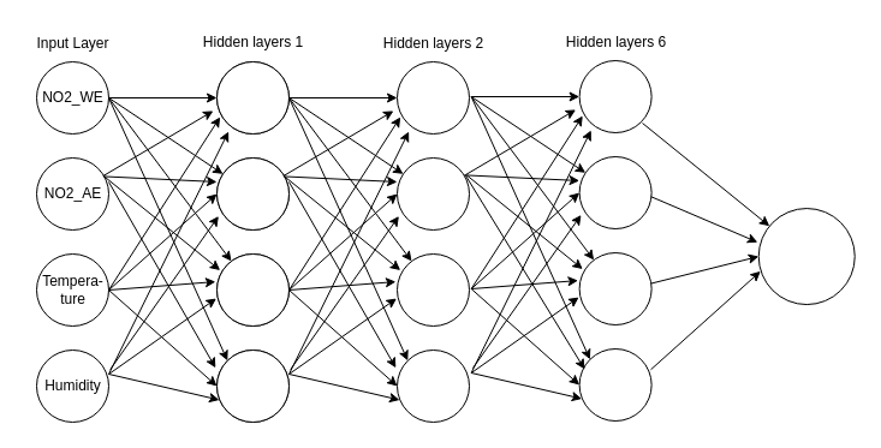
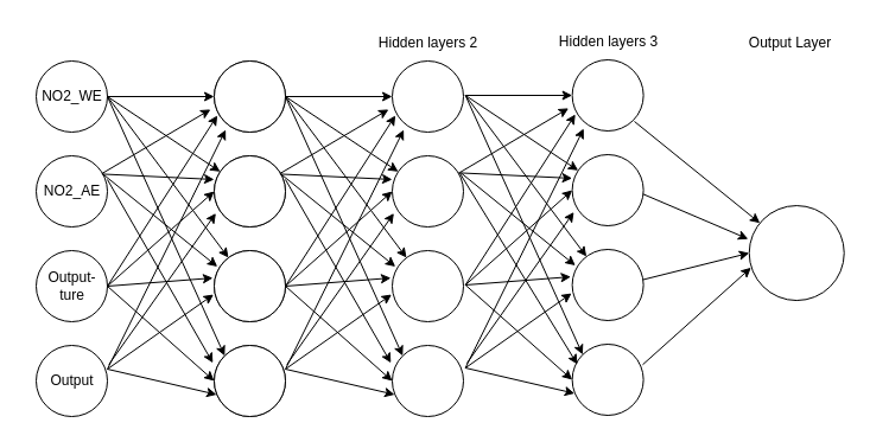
  <mxCell id="0" />
  <mxCell id="1" parent="0" />
  <mxCell id="2" value="" style="ellipse;whiteSpace=wrap;html=1;aspect=fixed;" vertex="1" parent="1"><mxGeometry x="180" y="51" width="60" height="60" as="geometry" /></mxCell>
  <mxCell id="3" value="" style="ellipse;whiteSpace=wrap;html=1;aspect=fixed;" vertex="1" parent="1"><mxGeometry x="180" y="291" width="60" height="60" as="geometry" /></mxCell>
  <mxCell id="4" value="" style="ellipse;whiteSpace=wrap;html=1;aspect=fixed;" vertex="1" parent="1"><mxGeometry x="180" y="211" width="60" height="60" as="geometry" /></mxCell>
  <mxCell id="5" value="" style="ellipse;whiteSpace=wrap;html=1;aspect=fixed;" vertex="1" parent="1"><mxGeometry x="180" y="131" width="60" height="60" as="geometry" /></mxCell>
  <mxCell id="6" value="" style="ellipse;whiteSpace=wrap;html=1;aspect=fixed;" vertex="1" parent="1"><mxGeometry x="630.74" y="173.05" width="80" height="80" as="geometry" /></mxCell>
  <mxCell id="7" value="" style="group" vertex="1" connectable="0" parent="1"><mxGeometry x="25" y="51" width="70" height="60" as="geometry" /></mxCell>
  <mxCell id="8" value="" style="ellipse;whiteSpace=wrap;html=1;aspect=fixed;" vertex="1" parent="7"><mxGeometry x="5" width="60" height="60" as="geometry" /></mxCell>
  <mxCell id="9" value="NO2_WE" style="text;html=1;align=center;verticalAlign=middle;resizable=0;points=[];autosize=1;strokeColor=none;fillColor=none;" vertex="1" parent="7"><mxGeometry y="15" width="70" height="30" as="geometry" /></mxCell>
  <mxCell id="10" value="" style="group" vertex="1" connectable="0" parent="1"><mxGeometry x="25" y="131" width="70" height="60" as="geometry" /></mxCell>
  <mxCell id="11" value="" style="ellipse;whiteSpace=wrap;html=1;aspect=fixed;" vertex="1" parent="10"><mxGeometry x="5" width="60" height="60" as="geometry" /></mxCell>
  <mxCell id="12" value="NO2_AE" style="text;html=1;align=center;verticalAlign=middle;resizable=0;points=[];autosize=1;strokeColor=none;fillColor=none;" vertex="1" parent="10"><mxGeometry y="15" width="70" height="30" as="geometry" /></mxCell>
  <mxCell id="13" value="" style="group" vertex="1" connectable="0" parent="1"><mxGeometry x="25" y="211" width="70" height="60" as="geometry" /></mxCell>
  <mxCell id="14" value="" style="ellipse;whiteSpace=wrap;html=1;aspect=fixed;" vertex="1" parent="13"><mxGeometry x="5" width="60" height="60" as="geometry" /></mxCell>
- <mxCell id="15" value="Tempera-&lt;br&gt;ture" style="text;html=1;align=center;verticalAlign=middle;resizable=0;points=[];autosize=1;strokeColor=none;fillColor=none;" vertex="1" parent="13"><mxGeometry y="10" width="70" height="40" as="geometry" /></mxCell>
+ <mxCell id="15" value="Output-&lt;br&gt;ture" style="text;html=1;align=center;verticalAlign=middle;resizable=0;points=[];autosize=1;strokeColor=none;fillColor=none;" vertex="1" parent="13"><mxGeometry y="10" width="70" height="40" as="geometry" /></mxCell>
  <mxCell id="16" value="" style="group" vertex="1" connectable="0" parent="1"><mxGeometry x="25" y="291" width="70" height="60" as="geometry" /></mxCell>
  <mxCell id="17" value="" style="ellipse;whiteSpace=wrap;html=1;aspect=fixed;" vertex="1" parent="16"><mxGeometry x="5" width="60" height="60" as="geometry" /></mxCell>
- <mxCell id="18" value="Humidity" style="text;html=1;align=center;verticalAlign=middle;resizable=0;points=[];autosize=1;strokeColor=none;fillColor=none;" vertex="1" parent="16"><mxGeometry y="15" width="70" height="30" as="geometry" /></mxCell>
+ <mxCell id="18" value="Output" style="text;html=1;align=center;verticalAlign=middle;resizable=0;points=[];autosize=1;strokeColor=none;fillColor=none;" vertex="1" parent="16"><mxGeometry y="15" width="70" height="30" as="geometry" /></mxCell>
  <mxCell id="19" value="" style="endArrow=classic;html=1;rounded=0;" edge="1" parent="1" target="2"><mxGeometry width="50" height="50" relative="1" as="geometry"><mxPoint x="90" y="81" as="sourcePoint" /><mxPoint x="300" y="211" as="targetPoint" /></mxGeometry></mxCell>
  <mxCell id="20" value="" style="endArrow=classic;html=1;rounded=0;" edge="1" parent="1" target="5"><mxGeometry width="50" height="50" relative="1" as="geometry"><mxPoint x="90" y="81" as="sourcePoint" /><mxPoint x="300" y="211" as="targetPoint" /></mxGeometry></mxCell>
  <mxCell id="21" value="" style="endArrow=classic;html=1;rounded=0;" edge="1" parent="1" target="4"><mxGeometry width="50" height="50" relative="1" as="geometry"><mxPoint x="90" y="81" as="sourcePoint" /><mxPoint x="300" y="211" as="targetPoint" /></mxGeometry></mxCell>
  <mxCell id="22" value="" style="endArrow=classic;html=1;rounded=0;entryX=0;entryY=0;entryDx=0;entryDy=0;" edge="1" parent="1" target="3"><mxGeometry width="50" height="50" relative="1" as="geometry"><mxPoint x="90" y="81" as="sourcePoint" /><mxPoint x="300" y="211" as="targetPoint" /></mxGeometry></mxCell>
  <mxCell id="23" value="" style="endArrow=classic;html=1;rounded=0;entryX=-0.051;entryY=0.681;entryDx=0;entryDy=0;entryPerimeter=0;" edge="1" parent="1" source="12" target="2"><mxGeometry width="50" height="50" relative="1" as="geometry"><mxPoint x="250" y="261" as="sourcePoint" /><mxPoint x="300" y="211" as="targetPoint" /></mxGeometry></mxCell>
  <mxCell id="24" value="" style="endArrow=classic;html=1;rounded=0;exitX=0.873;exitY=0.015;exitDx=0;exitDy=0;exitPerimeter=0;entryX=0;entryY=0.333;entryDx=0;entryDy=0;entryPerimeter=0;" edge="1" parent="1" source="12" target="5"><mxGeometry width="50" height="50" relative="1" as="geometry"><mxPoint x="250" y="261" as="sourcePoint" /><mxPoint x="300" y="211" as="targetPoint" /></mxGeometry></mxCell>
  <mxCell id="25" value="" style="endArrow=classic;html=1;rounded=0;exitX=0.864;exitY=-0.006;exitDx=0;exitDy=0;exitPerimeter=0;entryX=0.044;entryY=0.226;entryDx=0;entryDy=0;entryPerimeter=0;" edge="1" parent="1" source="12" target="4"><mxGeometry width="50" height="50" relative="1" as="geometry"><mxPoint x="250" y="261" as="sourcePoint" /><mxPoint x="300" y="211" as="targetPoint" /></mxGeometry></mxCell>
  <mxCell id="26" value="" style="endArrow=classic;html=1;rounded=0;entryX=-0.019;entryY=0.247;entryDx=0;entryDy=0;entryPerimeter=0;" edge="1" parent="1" target="3"><mxGeometry width="50" height="50" relative="1" as="geometry"><mxPoint x="90" y="151" as="sourcePoint" /><mxPoint x="300" y="211" as="targetPoint" /></mxGeometry></mxCell>
  <mxCell id="27" value="" style="endArrow=classic;html=1;rounded=0;entryX=0.044;entryY=0.766;entryDx=0;entryDy=0;entryPerimeter=0;" edge="1" parent="1" target="2"><mxGeometry width="50" height="50" relative="1" as="geometry"><mxPoint x="90" y="241" as="sourcePoint" /><mxPoint x="310" y="211" as="targetPoint" /></mxGeometry></mxCell>
  <mxCell id="28" value="" style="endArrow=classic;html=1;rounded=0;entryX=0;entryY=0.5;entryDx=0;entryDy=0;" edge="1" parent="1" target="5"><mxGeometry width="50" height="50" relative="1" as="geometry"><mxPoint x="90" y="241" as="sourcePoint" /><mxPoint x="310" y="211" as="targetPoint" /></mxGeometry></mxCell>
  <mxCell id="29" value="" style="endArrow=classic;html=1;rounded=0;entryX=-0.019;entryY=0.385;entryDx=0;entryDy=0;entryPerimeter=0;" edge="1" parent="1" target="4"><mxGeometry width="50" height="50" relative="1" as="geometry"><mxPoint x="90" y="241" as="sourcePoint" /><mxPoint x="310" y="211" as="targetPoint" /></mxGeometry></mxCell>
  <mxCell id="30" value="" style="endArrow=classic;html=1;rounded=0;entryX=0;entryY=0.5;entryDx=0;entryDy=0;" edge="1" parent="1" target="3"><mxGeometry width="50" height="50" relative="1" as="geometry"><mxPoint x="90" y="241" as="sourcePoint" /><mxPoint x="310" y="211" as="targetPoint" /></mxGeometry></mxCell>
  <mxCell id="31" value="" style="endArrow=classic;html=1;rounded=0;entryX=0.161;entryY=0.967;entryDx=0;entryDy=0;entryPerimeter=0;" edge="1" parent="1" target="2"><mxGeometry width="50" height="50" relative="1" as="geometry"><mxPoint x="90" y="311" as="sourcePoint" /><mxPoint x="310" y="211" as="targetPoint" /></mxGeometry></mxCell>
  <mxCell id="32" value="" style="endArrow=classic;html=1;rounded=0;entryX=0.023;entryY=0.808;entryDx=0;entryDy=0;entryPerimeter=0;exitX=0.946;exitY=0.037;exitDx=0;exitDy=0;exitPerimeter=0;" edge="1" parent="1" source="18" target="5"><mxGeometry width="50" height="50" relative="1" as="geometry"><mxPoint x="260" y="261" as="sourcePoint" /><mxPoint x="310" y="211" as="targetPoint" /></mxGeometry></mxCell>
  <mxCell id="33" value="" style="endArrow=classic;html=1;rounded=0;entryX=0.034;entryY=0.692;entryDx=0;entryDy=0;entryPerimeter=0;" edge="1" parent="1" target="3"><mxGeometry width="50" height="50" relative="1" as="geometry"><mxPoint x="90" y="311" as="sourcePoint" /><mxPoint x="310" y="211" as="targetPoint" /></mxGeometry></mxCell>
  <mxCell id="34" value="" style="endArrow=classic;html=1;rounded=0;entryX=-0.009;entryY=0.617;entryDx=0;entryDy=0;entryPerimeter=0;" edge="1" parent="1" target="4"><mxGeometry width="50" height="50" relative="1" as="geometry"><mxPoint x="90" y="311" as="sourcePoint" /><mxPoint x="310" y="211" as="targetPoint" /></mxGeometry></mxCell>
  <mxCell id="35" value="" style="ellipse;whiteSpace=wrap;html=1;aspect=fixed;" vertex="1" parent="1"><mxGeometry x="330" y="51" width="60" height="60" as="geometry" /></mxCell>
  <mxCell id="36" value="" style="ellipse;whiteSpace=wrap;html=1;aspect=fixed;" vertex="1" parent="1"><mxGeometry x="330" y="291" width="60" height="60" as="geometry" /></mxCell>
  <mxCell id="37" value="" style="ellipse;whiteSpace=wrap;html=1;aspect=fixed;" vertex="1" parent="1"><mxGeometry x="330" y="211" width="60" height="60" as="geometry" /></mxCell>
  <mxCell id="38" value="" style="ellipse;whiteSpace=wrap;html=1;aspect=fixed;" vertex="1" parent="1"><mxGeometry x="330" y="131" width="60" height="60" as="geometry" /></mxCell>
  <mxCell id="39" value="" style="group" vertex="1" connectable="0" parent="1"><mxGeometry x="175" y="51" width="70" height="60" as="geometry" /></mxCell>
  <mxCell id="40" value="" style="ellipse;whiteSpace=wrap;html=1;aspect=fixed;" vertex="1" parent="39"><mxGeometry x="5" width="60" height="60" as="geometry" /></mxCell>
  <mxCell id="41" value="" style="group" vertex="1" connectable="0" parent="1"><mxGeometry x="175" y="131" width="70" height="60" as="geometry" /></mxCell>
  <mxCell id="42" value="" style="ellipse;whiteSpace=wrap;html=1;aspect=fixed;" vertex="1" parent="41"><mxGeometry x="5" width="60" height="60" as="geometry" /></mxCell>
  <mxCell id="43" value="" style="group" vertex="1" connectable="0" parent="1"><mxGeometry x="175" y="211" width="70" height="60" as="geometry" /></mxCell>
  <mxCell id="44" value="" style="ellipse;whiteSpace=wrap;html=1;aspect=fixed;" vertex="1" parent="43"><mxGeometry x="5" width="60" height="60" as="geometry" /></mxCell>
  <mxCell id="45" value="" style="group" vertex="1" connectable="0" parent="1"><mxGeometry x="175" y="291" width="70" height="60" as="geometry" /></mxCell>
  <mxCell id="46" value="" style="ellipse;whiteSpace=wrap;html=1;aspect=fixed;" vertex="1" parent="45"><mxGeometry x="5" width="60" height="60" as="geometry" /></mxCell>
  <mxCell id="47" value="" style="endArrow=classic;html=1;rounded=0;" edge="1" parent="1" target="35"><mxGeometry width="50" height="50" relative="1" as="geometry"><mxPoint x="240" y="81" as="sourcePoint" /><mxPoint x="450" y="211" as="targetPoint" /></mxGeometry></mxCell>
  <mxCell id="48" value="" style="endArrow=classic;html=1;rounded=0;" edge="1" parent="1" target="38"><mxGeometry width="50" height="50" relative="1" as="geometry"><mxPoint x="240" y="81" as="sourcePoint" /><mxPoint x="450" y="211" as="targetPoint" /></mxGeometry></mxCell>
  <mxCell id="49" value="" style="endArrow=classic;html=1;rounded=0;" edge="1" parent="1" target="37"><mxGeometry width="50" height="50" relative="1" as="geometry"><mxPoint x="240" y="81" as="sourcePoint" /><mxPoint x="450" y="211" as="targetPoint" /></mxGeometry></mxCell>
  <mxCell id="50" value="" style="endArrow=classic;html=1;rounded=0;entryX=0;entryY=0;entryDx=0;entryDy=0;" edge="1" parent="1" target="36"><mxGeometry width="50" height="50" relative="1" as="geometry"><mxPoint x="240" y="81" as="sourcePoint" /><mxPoint x="450" y="211" as="targetPoint" /></mxGeometry></mxCell>
  <mxCell id="51" value="" style="endArrow=classic;html=1;rounded=0;entryX=-0.051;entryY=0.681;entryDx=0;entryDy=0;entryPerimeter=0;" edge="1" parent="1" target="35"><mxGeometry width="50" height="50" relative="1" as="geometry"><mxPoint x="235.37" y="146" as="sourcePoint" /><mxPoint x="450" y="211" as="targetPoint" /></mxGeometry></mxCell>
  <mxCell id="52" value="" style="endArrow=classic;html=1;rounded=0;exitX=0.873;exitY=0.015;exitDx=0;exitDy=0;exitPerimeter=0;entryX=0;entryY=0.333;entryDx=0;entryDy=0;entryPerimeter=0;" edge="1" parent="1" target="38"><mxGeometry width="50" height="50" relative="1" as="geometry"><mxPoint x="236.11" y="146.45" as="sourcePoint" /><mxPoint x="450" y="211" as="targetPoint" /></mxGeometry></mxCell>
  <mxCell id="53" value="" style="endArrow=classic;html=1;rounded=0;exitX=0.864;exitY=-0.006;exitDx=0;exitDy=0;exitPerimeter=0;entryX=0.044;entryY=0.226;entryDx=0;entryDy=0;entryPerimeter=0;" edge="1" parent="1" target="37"><mxGeometry width="50" height="50" relative="1" as="geometry"><mxPoint x="235.48" y="145.82" as="sourcePoint" /><mxPoint x="450" y="211" as="targetPoint" /></mxGeometry></mxCell>
  <mxCell id="54" value="" style="endArrow=classic;html=1;rounded=0;entryX=-0.019;entryY=0.247;entryDx=0;entryDy=0;entryPerimeter=0;" edge="1" parent="1" target="36"><mxGeometry width="50" height="50" relative="1" as="geometry"><mxPoint x="240" y="151" as="sourcePoint" /><mxPoint x="450" y="211" as="targetPoint" /></mxGeometry></mxCell>
  <mxCell id="55" value="" style="endArrow=classic;html=1;rounded=0;entryX=0.044;entryY=0.766;entryDx=0;entryDy=0;entryPerimeter=0;" edge="1" parent="1" target="35"><mxGeometry width="50" height="50" relative="1" as="geometry"><mxPoint x="240" y="241" as="sourcePoint" /><mxPoint x="460" y="211" as="targetPoint" /></mxGeometry></mxCell>
  <mxCell id="56" value="" style="endArrow=classic;html=1;rounded=0;entryX=0;entryY=0.5;entryDx=0;entryDy=0;" edge="1" parent="1" target="38"><mxGeometry width="50" height="50" relative="1" as="geometry"><mxPoint x="240" y="241" as="sourcePoint" /><mxPoint x="460" y="211" as="targetPoint" /></mxGeometry></mxCell>
  <mxCell id="57" value="" style="endArrow=classic;html=1;rounded=0;entryX=-0.019;entryY=0.385;entryDx=0;entryDy=0;entryPerimeter=0;" edge="1" parent="1" target="37"><mxGeometry width="50" height="50" relative="1" as="geometry"><mxPoint x="240" y="241" as="sourcePoint" /><mxPoint x="460" y="211" as="targetPoint" /></mxGeometry></mxCell>
  <mxCell id="58" value="" style="endArrow=classic;html=1;rounded=0;entryX=0;entryY=0.5;entryDx=0;entryDy=0;" edge="1" parent="1" target="36"><mxGeometry width="50" height="50" relative="1" as="geometry"><mxPoint x="240" y="241" as="sourcePoint" /><mxPoint x="460" y="211" as="targetPoint" /></mxGeometry></mxCell>
  <mxCell id="59" value="" style="endArrow=classic;html=1;rounded=0;entryX=0.161;entryY=0.967;entryDx=0;entryDy=0;entryPerimeter=0;" edge="1" parent="1" target="35"><mxGeometry width="50" height="50" relative="1" as="geometry"><mxPoint x="240" y="311" as="sourcePoint" /><mxPoint x="460" y="211" as="targetPoint" /></mxGeometry></mxCell>
  <mxCell id="60" value="" style="endArrow=classic;html=1;rounded=0;entryX=0.023;entryY=0.808;entryDx=0;entryDy=0;entryPerimeter=0;exitX=0.946;exitY=0.037;exitDx=0;exitDy=0;exitPerimeter=0;" edge="1" parent="1" target="38"><mxGeometry width="50" height="50" relative="1" as="geometry"><mxPoint x="241.22" y="307.11" as="sourcePoint" /><mxPoint x="460" y="211" as="targetPoint" /></mxGeometry></mxCell>
  <mxCell id="61" value="" style="endArrow=classic;html=1;rounded=0;entryX=0.034;entryY=0.692;entryDx=0;entryDy=0;entryPerimeter=0;" edge="1" parent="1" target="36"><mxGeometry width="50" height="50" relative="1" as="geometry"><mxPoint x="240" y="311" as="sourcePoint" /><mxPoint x="460" y="211" as="targetPoint" /></mxGeometry></mxCell>
  <mxCell id="62" value="" style="endArrow=classic;html=1;rounded=0;entryX=-0.009;entryY=0.617;entryDx=0;entryDy=0;entryPerimeter=0;" edge="1" parent="1" target="37"><mxGeometry width="50" height="50" relative="1" as="geometry"><mxPoint x="240" y="311" as="sourcePoint" /><mxPoint x="460" y="211" as="targetPoint" /></mxGeometry></mxCell>
  <mxCell id="63" value="" style="endArrow=classic;html=1;rounded=0;" edge="1" parent="1" target="6"><mxGeometry width="50" height="50" relative="1" as="geometry"><mxPoint x="533.997" y="102" as="sourcePoint" /><mxPoint x="460.74" y="183.05" as="targetPoint" /></mxGeometry></mxCell>
  <mxCell id="64" value="" style="endArrow=classic;html=1;rounded=0;exitX=1;exitY=0.5;exitDx=0;exitDy=0;entryX=-0.011;entryY=0.352;entryDx=0;entryDy=0;entryPerimeter=0;" edge="1" parent="1" target="6"><mxGeometry width="50" height="50" relative="1" as="geometry"><mxPoint x="540.74" y="163.05" as="sourcePoint" /><mxPoint x="621.74" y="204.05" as="targetPoint" /></mxGeometry></mxCell>
  <mxCell id="65" value="" style="endArrow=classic;html=1;rounded=0;entryX=0;entryY=0.5;entryDx=0;entryDy=0;" edge="1" parent="1" target="6"><mxGeometry width="50" height="50" relative="1" as="geometry"><mxPoint x="539.871" y="235.883" as="sourcePoint" /><mxPoint x="460.74" y="183.05" as="targetPoint" /></mxGeometry></mxCell>
  <mxCell id="66" value="" style="endArrow=classic;html=1;rounded=0;exitX=1.004;exitY=0.237;exitDx=0;exitDy=0;entryX=0.019;entryY=0.654;entryDx=0;entryDy=0;entryPerimeter=0;exitPerimeter=0;" edge="1" parent="1" target="6"><mxGeometry width="50" height="50" relative="1" as="geometry"><mxPoint x="540.98" y="307.27" as="sourcePoint" /><mxPoint x="460.74" y="183.05" as="targetPoint" /></mxGeometry></mxCell>
- <mxCell id="67" value="Hidden layers 1" style="text;html=1;align=center;verticalAlign=middle;resizable=0;points=[];autosize=1;strokeColor=none;fillColor=none;" vertex="1" parent="1"><mxGeometry x="155" y="20" width="110" height="30" as="geometry" /></mxCell>
- <mxCell id="68" value="Input Layer" style="text;html=1;align=center;verticalAlign=middle;resizable=0;points=[];autosize=1;strokeColor=none;fillColor=none;" vertex="1" parent="1"><mxGeometry x="20" y="21" width="80" height="30" as="geometry" /></mxCell>
+ <mxCell id="69" value="Output Layer" style="text;html=1;align=center;verticalAlign=middle;resizable=0;points=[];autosize=1;strokeColor=none;fillColor=none;" vertex="1" parent="1"><mxGeometry x="620" y="21" width="90" height="30" as="geometry" /></mxCell>
  <mxCell id="70" value="" style="ellipse;whiteSpace=wrap;html=1;aspect=fixed;" vertex="1" parent="1"><mxGeometry x="481.63" y="50" width="60" height="60" as="geometry" /></mxCell>
  <mxCell id="71" value="" style="ellipse;whiteSpace=wrap;html=1;aspect=fixed;" vertex="1" parent="1"><mxGeometry x="481.63" y="290" width="60" height="60" as="geometry" /></mxCell>
  <mxCell id="72" value="" style="ellipse;whiteSpace=wrap;html=1;aspect=fixed;" vertex="1" parent="1"><mxGeometry x="481.63" y="210" width="60" height="60" as="geometry" /></mxCell>
  <mxCell id="73" value="" style="ellipse;whiteSpace=wrap;html=1;aspect=fixed;" vertex="1" parent="1"><mxGeometry x="481.63" y="130" width="60" height="60" as="geometry" /></mxCell>
  <mxCell id="74" value="" style="endArrow=classic;html=1;rounded=0;" edge="1" parent="1" target="70"><mxGeometry width="50" height="50" relative="1" as="geometry"><mxPoint x="391.63" y="80" as="sourcePoint" /><mxPoint x="601.63" y="210" as="targetPoint" /></mxGeometry></mxCell>
  <mxCell id="75" value="" style="endArrow=classic;html=1;rounded=0;" edge="1" parent="1" target="73"><mxGeometry width="50" height="50" relative="1" as="geometry"><mxPoint x="391.63" y="80" as="sourcePoint" /><mxPoint x="601.63" y="210" as="targetPoint" /></mxGeometry></mxCell>
  <mxCell id="76" value="" style="endArrow=classic;html=1;rounded=0;" edge="1" parent="1" target="72"><mxGeometry width="50" height="50" relative="1" as="geometry"><mxPoint x="391.63" y="80" as="sourcePoint" /><mxPoint x="601.63" y="210" as="targetPoint" /></mxGeometry></mxCell>
  <mxCell id="77" value="" style="endArrow=classic;html=1;rounded=0;entryX=0;entryY=0;entryDx=0;entryDy=0;" edge="1" parent="1" target="71"><mxGeometry width="50" height="50" relative="1" as="geometry"><mxPoint x="391.63" y="80" as="sourcePoint" /><mxPoint x="601.63" y="210" as="targetPoint" /></mxGeometry></mxCell>
  <mxCell id="78" value="" style="endArrow=classic;html=1;rounded=0;entryX=-0.051;entryY=0.681;entryDx=0;entryDy=0;entryPerimeter=0;" edge="1" parent="1" target="70"><mxGeometry width="50" height="50" relative="1" as="geometry"><mxPoint x="387" y="145" as="sourcePoint" /><mxPoint x="601.63" y="210" as="targetPoint" /></mxGeometry></mxCell>
  <mxCell id="79" value="" style="endArrow=classic;html=1;rounded=0;exitX=0.873;exitY=0.015;exitDx=0;exitDy=0;exitPerimeter=0;entryX=0;entryY=0.333;entryDx=0;entryDy=0;entryPerimeter=0;" edge="1" parent="1" target="73"><mxGeometry width="50" height="50" relative="1" as="geometry"><mxPoint x="387.74" y="145.45" as="sourcePoint" /><mxPoint x="601.63" y="210" as="targetPoint" /></mxGeometry></mxCell>
  <mxCell id="80" value="" style="endArrow=classic;html=1;rounded=0;exitX=0.864;exitY=-0.006;exitDx=0;exitDy=0;exitPerimeter=0;entryX=0.044;entryY=0.226;entryDx=0;entryDy=0;entryPerimeter=0;" edge="1" parent="1" target="72"><mxGeometry width="50" height="50" relative="1" as="geometry"><mxPoint x="387.11" y="144.82" as="sourcePoint" /><mxPoint x="601.63" y="210" as="targetPoint" /></mxGeometry></mxCell>
  <mxCell id="81" value="" style="endArrow=classic;html=1;rounded=0;entryX=0.139;entryY=0.35;entryDx=0;entryDy=0;entryPerimeter=0;exitX=1.004;exitY=0.342;exitDx=0;exitDy=0;exitPerimeter=0;" edge="1" parent="1"><mxGeometry width="50" height="50" relative="1" as="geometry"><mxPoint x="386.24" y="144.52" as="sourcePoint" /><mxPoint x="485.97" y="307" as="targetPoint" /></mxGeometry></mxCell>
  <mxCell id="82" value="" style="endArrow=classic;html=1;rounded=0;entryX=0.044;entryY=0.766;entryDx=0;entryDy=0;entryPerimeter=0;" edge="1" parent="1" target="70"><mxGeometry width="50" height="50" relative="1" as="geometry"><mxPoint x="391.63" y="240" as="sourcePoint" /><mxPoint x="611.63" y="210" as="targetPoint" /></mxGeometry></mxCell>
  <mxCell id="83" value="" style="endArrow=classic;html=1;rounded=0;entryX=0;entryY=0.5;entryDx=0;entryDy=0;" edge="1" parent="1" target="73"><mxGeometry width="50" height="50" relative="1" as="geometry"><mxPoint x="391.63" y="240" as="sourcePoint" /><mxPoint x="611.63" y="210" as="targetPoint" /></mxGeometry></mxCell>
  <mxCell id="84" value="" style="endArrow=classic;html=1;rounded=0;entryX=-0.019;entryY=0.385;entryDx=0;entryDy=0;entryPerimeter=0;" edge="1" parent="1" target="72"><mxGeometry width="50" height="50" relative="1" as="geometry"><mxPoint x="391.63" y="240" as="sourcePoint" /><mxPoint x="611.63" y="210" as="targetPoint" /></mxGeometry></mxCell>
  <mxCell id="85" value="" style="endArrow=classic;html=1;rounded=0;entryX=0;entryY=0.5;entryDx=0;entryDy=0;" edge="1" parent="1" target="71"><mxGeometry width="50" height="50" relative="1" as="geometry"><mxPoint x="391.63" y="240" as="sourcePoint" /><mxPoint x="611.63" y="210" as="targetPoint" /></mxGeometry></mxCell>
  <mxCell id="86" value="" style="endArrow=classic;html=1;rounded=0;entryX=0.161;entryY=0.967;entryDx=0;entryDy=0;entryPerimeter=0;" edge="1" parent="1" target="70"><mxGeometry width="50" height="50" relative="1" as="geometry"><mxPoint x="391.63" y="310" as="sourcePoint" /><mxPoint x="611.63" y="210" as="targetPoint" /></mxGeometry></mxCell>
  <mxCell id="87" value="" style="endArrow=classic;html=1;rounded=0;entryX=0.023;entryY=0.808;entryDx=0;entryDy=0;entryPerimeter=0;exitX=0.946;exitY=0.037;exitDx=0;exitDy=0;exitPerimeter=0;" edge="1" parent="1" target="73"><mxGeometry width="50" height="50" relative="1" as="geometry"><mxPoint x="392.85" y="306.11" as="sourcePoint" /><mxPoint x="611.63" y="210" as="targetPoint" /></mxGeometry></mxCell>
  <mxCell id="88" value="" style="endArrow=classic;html=1;rounded=0;entryX=0.034;entryY=0.692;entryDx=0;entryDy=0;entryPerimeter=0;" edge="1" parent="1" target="71"><mxGeometry width="50" height="50" relative="1" as="geometry"><mxPoint x="391.63" y="310" as="sourcePoint" /><mxPoint x="611.63" y="210" as="targetPoint" /></mxGeometry></mxCell>
  <mxCell id="89" value="" style="endArrow=classic;html=1;rounded=0;entryX=-0.009;entryY=0.617;entryDx=0;entryDy=0;entryPerimeter=0;" edge="1" parent="1" target="72"><mxGeometry width="50" height="50" relative="1" as="geometry"><mxPoint x="391.63" y="310" as="sourcePoint" /><mxPoint x="611.63" y="210" as="targetPoint" /></mxGeometry></mxCell>
  <mxCell id="90" value="Hidden layers 2" style="text;html=1;align=center;verticalAlign=middle;resizable=0;points=[];autosize=1;strokeColor=none;fillColor=none;" vertex="1" parent="1"><mxGeometry x="305" y="21" width="110" height="30" as="geometry" /></mxCell>
- <mxCell id="91" value="Hidden layers 6" style="text;html=1;align=center;verticalAlign=middle;resizable=0;points=[];autosize=1;strokeColor=none;fillColor=none;" vertex="1" parent="1"><mxGeometry x="456.63" y="20" width="110" height="30" as="geometry" /></mxCell>
+ <mxCell id="91" value="Hidden layers 3" style="text;html=1;align=center;verticalAlign=middle;resizable=0;points=[];autosize=1;strokeColor=none;fillColor=none;" vertex="1" parent="1"><mxGeometry x="456.63" y="20" width="110" height="30" as="geometry" /></mxCell>
